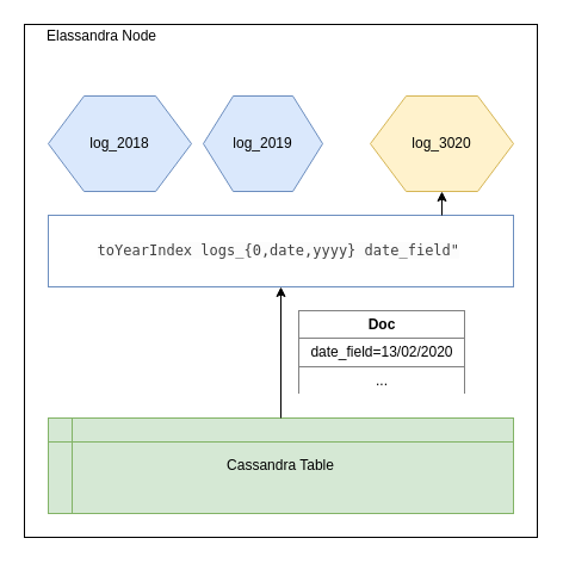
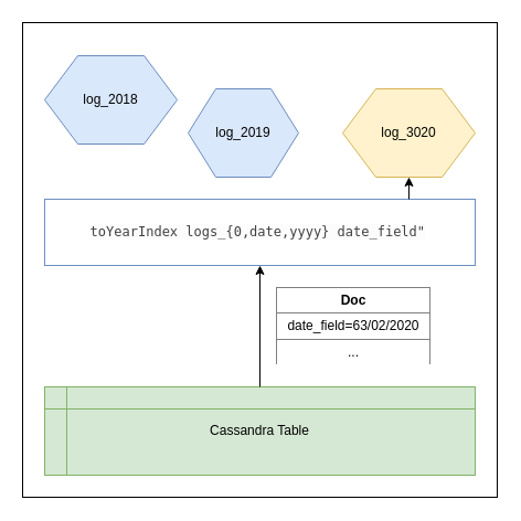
  <mxCell id="0" />
  <mxCell id="1" parent="0" />
  <mxCell id="2" value="" style="whiteSpace=wrap;html=1;aspect=fixed;" vertex="1" parent="1"><mxGeometry x="20" y="20" width="430" height="430" as="geometry" /></mxCell>
  <mxCell id="3" value="Cassandra Table" style="shape=internalStorage;whiteSpace=wrap;html=1;backgroundOutline=1;fillColor=#d5e8d4;strokeColor=#82b366;" vertex="1" parent="1"><mxGeometry x="40" y="350" width="390" height="80" as="geometry" /></mxCell>
  <mxCell id="4" value="&lt;span style=&quot;background-color: rgb(252 , 252 , 252) ; color: rgb(64 , 64 , 64) ; font-family: &amp;#34;consolas&amp;#34; , &amp;#34;andale mono wt&amp;#34; , &amp;#34;andale mono&amp;#34; , &amp;#34;lucida console&amp;#34; , &amp;#34;lucida sans typewriter&amp;#34; , &amp;#34;dejavu sans mono&amp;#34; , &amp;#34;bitstream vera sans mono&amp;#34; , &amp;#34;liberation mono&amp;#34; , &amp;#34;nimbus mono l&amp;#34; , &amp;#34;monaco&amp;#34; , &amp;#34;courier new&amp;#34; , &amp;#34;courier&amp;#34; , monospace&quot;&gt;toYearIndex logs_{0,date,yyyy} date_field&quot;&lt;/span&gt;&amp;nbsp;" style="rounded=0;whiteSpace=wrap;html=1;fillColor=none;strokeColor=#6c8ebf;" vertex="1" parent="1"><mxGeometry x="40" y="180" width="390" height="60" as="geometry" /></mxCell>
- <mxCell id="5" value="log_2018" style="shape=hexagon;perimeter=hexagonPerimeter2;whiteSpace=wrap;html=1;fillColor=#dae8fc;strokeColor=#6c8ebf;" vertex="1" parent="1"><mxGeometry x="40" y="80" width="120" height="80" as="geometry" /></mxCell>
+ <mxCell id="5" value="log_2018" style="shape=hexagon;perimeter=hexagonPerimeter2;whiteSpace=wrap;html=1;fillColor=#dae8fc;strokeColor=#6c8ebf;" vertex="1" parent="1"><mxGeometry x="40" y="50" width="120" height="80" as="geometry" /></mxCell>
  <mxCell id="6" value="log_2019" style="shape=hexagon;perimeter=hexagonPerimeter2;whiteSpace=wrap;html=1;fillColor=#dae8fc;strokeColor=#6c8ebf;" vertex="1" parent="1"><mxGeometry x="170" y="80" width="100" height="80" as="geometry" /></mxCell>
  <mxCell id="7" value="log_3020" style="shape=hexagon;perimeter=hexagonPerimeter2;whiteSpace=wrap;html=1;fillColor=#fff2cc;strokeColor=#d6b656;" vertex="1" parent="1"><mxGeometry x="310" y="80" width="120" height="80" as="geometry" /></mxCell>
  <mxCell id="8" value="" style="endArrow=classic;html=1;" edge="1" parent="1"><mxGeometry width="50" height="50" relative="1" as="geometry"><mxPoint x="370" y="180" as="sourcePoint" /><mxPoint x="370" y="160" as="targetPoint" /></mxGeometry></mxCell>
  <mxCell id="9" value="" style="endArrow=classic;html=1;exitX=0.5;exitY=0;exitDx=0;exitDy=0;entryX=0.5;entryY=1;entryDx=0;entryDy=0;" edge="1" parent="1" source="3" target="4"><mxGeometry width="50" height="50" relative="1" as="geometry"><mxPoint x="460.5" y="385" as="sourcePoint" /><mxPoint x="230" y="330" as="targetPoint" /></mxGeometry></mxCell>
- <mxCell id="10" value="&lt;table border=&quot;1&quot; width=&quot;100%&quot; cellpadding=&quot;4&quot; style=&quot;width: 100% ; height: 100% ; border-collapse: collapse&quot;&gt;&lt;tbody&gt;&lt;tr&gt;&lt;th align=&quot;center&quot;&gt;&lt;b&gt;Doc&lt;/b&gt;&lt;/th&gt;&lt;/tr&gt;&lt;tr&gt;&lt;td align=&quot;center&quot;&gt;date_field=13/02/2020&lt;/td&gt;&lt;/tr&gt;&lt;tr&gt;&lt;td align=&quot;center&quot;&gt;...&lt;/td&gt;&lt;/tr&gt;&lt;/tbody&gt;&lt;/table&gt;" style="text;html=1;strokeColor=none;fillColor=none;overflow=fill;" vertex="1" parent="1"><mxGeometry x="250" y="260" width="140" height="70" as="geometry" /></mxCell>
- <mxCell id="11" value="Elassandra Node" style="text;html=1;strokeColor=none;fillColor=none;align=center;verticalAlign=middle;whiteSpace=wrap;rounded=0;" vertex="1" parent="1"><mxGeometry x="20" y="20" width="130" height="20" as="geometry" /></mxCell>
+ <mxCell id="10" value="&lt;table border=&quot;1&quot; width=&quot;100%&quot; cellpadding=&quot;4&quot; style=&quot;width: 100% ; height: 100% ; border-collapse: collapse&quot;&gt;&lt;tbody&gt;&lt;tr&gt;&lt;th align=&quot;center&quot;&gt;&lt;b&gt;Doc&lt;/b&gt;&lt;/th&gt;&lt;/tr&gt;&lt;tr&gt;&lt;td align=&quot;center&quot;&gt;date_field=63/02/2020&lt;/td&gt;&lt;/tr&gt;&lt;tr&gt;&lt;td align=&quot;center&quot;&gt;...&lt;/td&gt;&lt;/tr&gt;&lt;/tbody&gt;&lt;/table&gt;" style="text;html=1;strokeColor=none;fillColor=none;overflow=fill;" vertex="1" parent="1"><mxGeometry x="250" y="260" width="140" height="70" as="geometry" /></mxCell>
